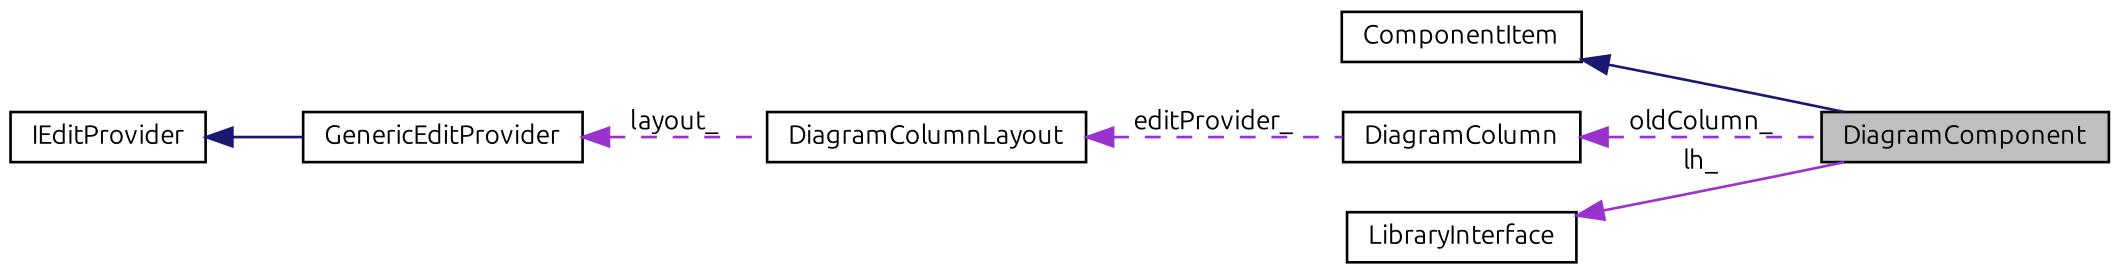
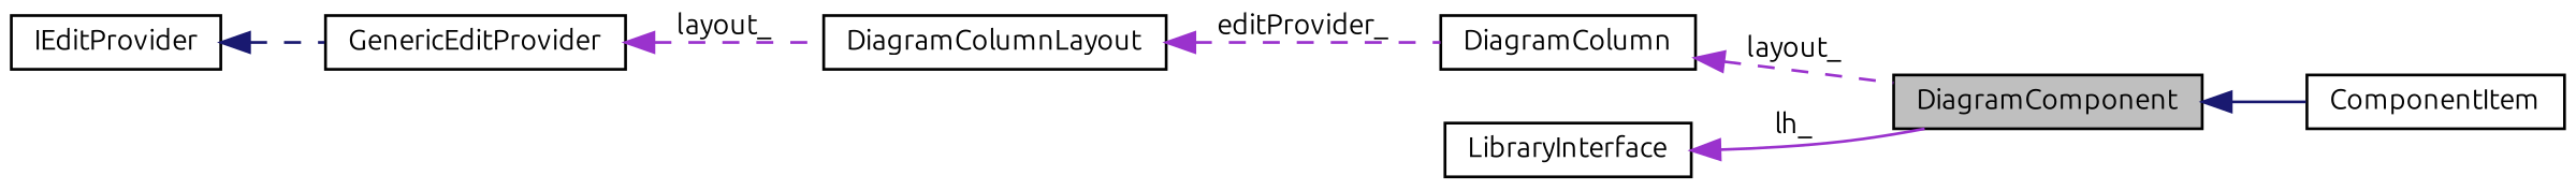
  digraph {
    fontname=Ubuntu
    rankdir=LR
    node [color=black fontname=Ubuntu fontsize=10 shape=record]
    edge [color=darkorchid3 dir=back fontname=Ubuntu fontsize=10 labelfontname=FreeSans labelfontsize=10 style=solid]
    n1 [fillcolor=grey75 fontcolor=black height=0.2 label=DiagramComponent style=filled width=0.4]
    n2 [height=0.2 label=ComponentItem width=0.4]
    n3 [height=0.2 label=DiagramColumn width=0.4]
    n4 [height=0.2 label=DiagramColumnLayout width=0.4]
    n5 [height=0.2 label=GenericEditProvider width=0.4]
    n6 [height=0.2 label=IEditProvider width=0.4]
    n7 [height=0.2 label=LibraryInterface width=0.4]
-   n2 -> n1 [color=midnightblue]
-   n3 -> n1 [label=oldColumn_ style=dashed]
+   n1 -> n2 [color=midnightblue]
+   n3 -> n1 [label=layout_ style=dashed]
    n4 -> n3 [label=editProvider_ style=dashed]
    n5 -> n4 [label=layout_ style=dashed]
-   n6 -> n5 [color=midnightblue]
+   n6 -> n5 [color=midnightblue style=dashed]
    n7 -> n1 [label=lh_]
  }
